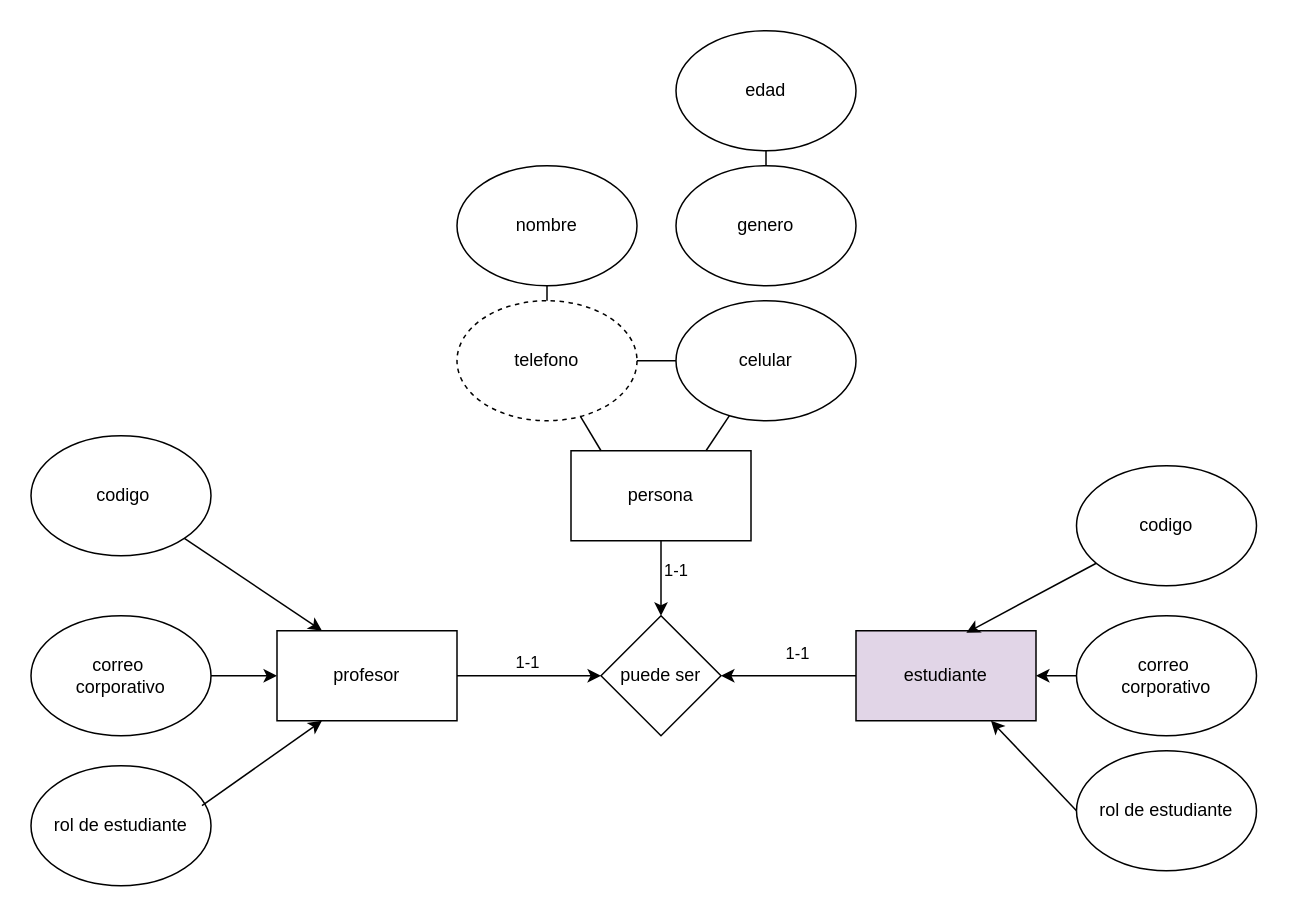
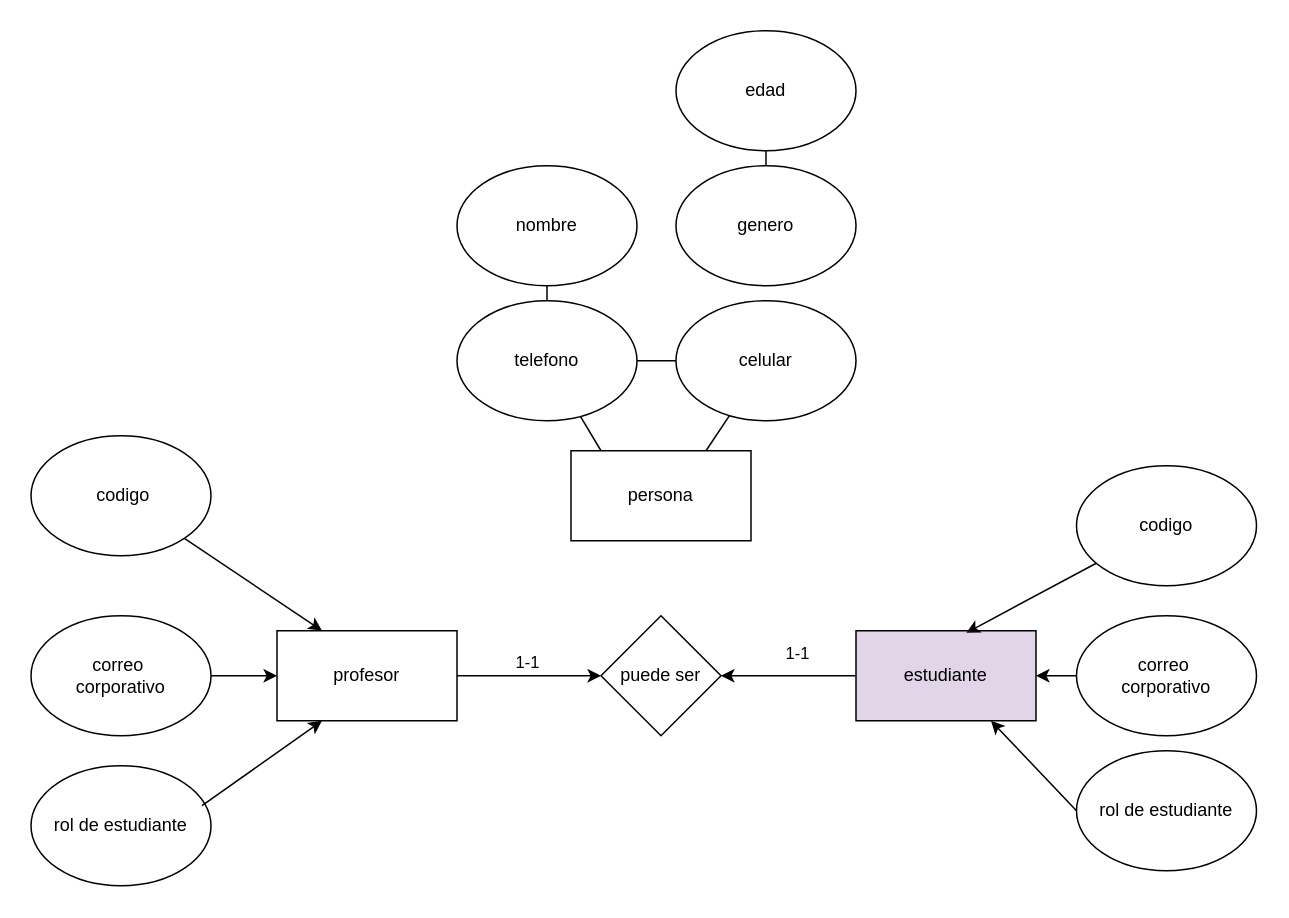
  <mxCell id="0" />
  <mxCell id="1" parent="0" />
  <mxCell id="2" value="persona" style="rounded=0;whiteSpace=wrap;html=1;" vertex="1" parent="1"><mxGeometry x="380" y="300" width="120" height="60" as="geometry" /></mxCell>
  <mxCell id="3" value="profesor" style="rounded=0;whiteSpace=wrap;html=1;" vertex="1" parent="1"><mxGeometry x="184" y="420" width="120" height="60" as="geometry" /></mxCell>
  <mxCell id="4" value="estudiante" style="rounded=0;whiteSpace=wrap;html=1;fillColor=#e1d5e7;" vertex="1" parent="1"><mxGeometry x="570" y="420" width="120" height="60" as="geometry" /></mxCell>
  <mxCell id="5" value="edad" style="ellipse;whiteSpace=wrap;html=1;" vertex="1" parent="1"><mxGeometry x="450" width="120" height="80" as="geometry" y="20" /></mxCell>
  <mxCell id="6" value="nombre" style="ellipse;whiteSpace=wrap;html=1;" vertex="1" parent="1"><mxGeometry x="304" y="110" width="120" height="80" as="geometry" /></mxCell>
  <mxCell id="7" value="celular" style="ellipse;whiteSpace=wrap;html=1;" vertex="1" parent="1"><mxGeometry x="450" y="200" width="120" height="80" as="geometry" /></mxCell>
  <mxCell id="8" value="genero" style="ellipse;whiteSpace=wrap;html=1;" vertex="1" parent="1"><mxGeometry x="450" y="110" width="120" height="80" as="geometry" /></mxCell>
- <mxCell id="9" value="telefono" style="ellipse;whiteSpace=wrap;html=1;dashed=1;" vertex="1" parent="1"><mxGeometry x="304" y="200" width="120" height="80" as="geometry" /></mxCell>
+ <mxCell id="9" value="telefono" style="ellipse;whiteSpace=wrap;html=1;" vertex="1" parent="1"><mxGeometry x="304" y="200" width="120" height="80" as="geometry" /></mxCell>
  <mxCell id="10" value="&amp;nbsp;codigo" style="ellipse;whiteSpace=wrap;html=1;" vertex="1" parent="1"><mxGeometry x="20" y="290" width="120" height="80" as="geometry" /></mxCell>
  <mxCell id="11" value="correo&amp;nbsp;&lt;div&gt;corporativo&lt;/div&gt;" style="ellipse;whiteSpace=wrap;html=1;" vertex="1" parent="1"><mxGeometry x="717" y="410" width="120" height="80" as="geometry" /></mxCell>
  <mxCell id="12" value="rol de estudiante" style="ellipse;whiteSpace=wrap;html=1;" vertex="1" parent="1"><mxGeometry x="20" y="510" width="120" height="80" as="geometry" /></mxCell>
  <mxCell id="13" value="codigo" style="ellipse;whiteSpace=wrap;html=1;" vertex="1" parent="1"><mxGeometry x="717" y="310" width="120" height="80" as="geometry" /></mxCell>
  <mxCell id="14" value="correo&amp;nbsp;&lt;div&gt;corporativo&lt;/div&gt;" style="ellipse;whiteSpace=wrap;html=1;" vertex="1" parent="1"><mxGeometry x="20" y="410" width="120" height="80" as="geometry" /></mxCell>
  <mxCell id="15" value="rol de estudiante" style="ellipse;whiteSpace=wrap;html=1;" vertex="1" parent="1"><mxGeometry x="717" y="500" width="120" height="80" as="geometry" /></mxCell>
  <mxCell id="16" value="" style="endArrow=none;html=1;rounded=0;" edge="1" parent="1" target="9"><mxGeometry width="50" height="50" relative="1" as="geometry"><mxPoint x="400" y="300" as="sourcePoint" /><mxPoint x="450" y="250" as="targetPoint" /></mxGeometry></mxCell>
  <mxCell id="17" value="" style="endArrow=none;html=1;rounded=0;exitX=0.75;exitY=0;exitDx=0;exitDy=0;" edge="1" parent="1" source="2" target="7"><mxGeometry width="50" height="50" relative="1" as="geometry"><mxPoint x="400" y="300" as="sourcePoint" /><mxPoint x="450" y="250" as="targetPoint" /></mxGeometry></mxCell>
  <mxCell id="18" value="" style="endArrow=none;html=1;rounded=0;exitX=0.5;exitY=0;exitDx=0;exitDy=0;" edge="1" parent="1" source="9" target="6"><mxGeometry width="50" height="50" relative="1" as="geometry"><mxPoint x="410" y="310" as="sourcePoint" /><mxPoint x="396" y="287" as="targetPoint" /></mxGeometry></mxCell>
  <mxCell id="19" value="" style="endArrow=none;html=1;rounded=0;entryX=0.5;entryY=1;entryDx=0;entryDy=0;" edge="1" parent="1" source="8" target="5"><mxGeometry width="50" height="50" relative="1" as="geometry"><mxPoint x="400" y="160" as="sourcePoint" /><mxPoint x="450" y="110" as="targetPoint" /></mxGeometry></mxCell>
  <mxCell id="20" value="" style="endArrow=none;html=1;rounded=0;" edge="1" parent="1" source="7" target="9"><mxGeometry width="50" height="50" relative="1" as="geometry"><mxPoint x="400" y="160" as="sourcePoint" /><mxPoint x="450" y="110" as="targetPoint" /></mxGeometry></mxCell>
  <mxCell id="21" value="puede ser" style="rhombus;whiteSpace=wrap;html=1;" vertex="1" parent="1"><mxGeometry x="400" y="410" width="80" height="80" as="geometry" /></mxCell>
- <mxCell id="22" value="1-1" style="endArrow=classic;html=1;rounded=0;exitX=0.5;exitY=1;exitDx=0;exitDy=0;entryX=0.5;entryY=0;entryDx=0;entryDy=0;" edge="1" parent="1" source="2" target="21"><mxGeometry x="-0.2" y="10" width="50" height="50" relative="1" as="geometry"><mxPoint x="400" y="440" as="sourcePoint" /><mxPoint x="450" y="390" as="targetPoint" /><mxPoint as="offset" /></mxGeometry></mxCell>
  <mxCell id="23" value="" style="endArrow=classic;html=1;rounded=0;entryX=0.25;entryY=0;entryDx=0;entryDy=0;" edge="1" parent="1" source="10" target="3"><mxGeometry width="50" height="50" relative="1" as="geometry"><mxPoint x="400" y="440" as="sourcePoint" /><mxPoint x="450" y="390" as="targetPoint" /></mxGeometry></mxCell>
  <mxCell id="24" value="" style="endArrow=classic;html=1;rounded=0;entryX=0;entryY=0.5;entryDx=0;entryDy=0;exitX=1;exitY=0.5;exitDx=0;exitDy=0;" edge="1" parent="1" source="14" target="3"><mxGeometry width="50" height="50" relative="1" as="geometry"><mxPoint x="136" y="275" as="sourcePoint" /><mxPoint x="200" y="310" as="targetPoint" /></mxGeometry></mxCell>
  <mxCell id="25" value="" style="endArrow=classic;html=1;rounded=0;entryX=0.25;entryY=1;entryDx=0;entryDy=0;exitX=0.95;exitY=0.333;exitDx=0;exitDy=0;exitPerimeter=0;" edge="1" parent="1" source="12" target="3"><mxGeometry width="50" height="50" relative="1" as="geometry"><mxPoint x="146" y="285" as="sourcePoint" /><mxPoint x="210" y="320" as="targetPoint" /></mxGeometry></mxCell>
  <mxCell id="26" value="" style="endArrow=classic;html=1;rounded=0;entryX=0.613;entryY=0.023;entryDx=0;entryDy=0;entryPerimeter=0;" edge="1" parent="1" source="13" target="4"><mxGeometry width="50" height="50" relative="1" as="geometry"><mxPoint x="400" y="440" as="sourcePoint" /><mxPoint x="450" y="390" as="targetPoint" /></mxGeometry></mxCell>
  <mxCell id="27" value="" style="endArrow=classic;html=1;rounded=0;exitX=0;exitY=0.5;exitDx=0;exitDy=0;entryX=1;entryY=0.5;entryDx=0;entryDy=0;" edge="1" parent="1" source="11" target="4"><mxGeometry width="50" height="50" relative="1" as="geometry"><mxPoint x="400" y="440" as="sourcePoint" /><mxPoint x="450" y="390" as="targetPoint" /></mxGeometry></mxCell>
  <mxCell id="28" value="" style="endArrow=classic;html=1;rounded=0;exitX=0;exitY=0.5;exitDx=0;exitDy=0;entryX=0.75;entryY=1;entryDx=0;entryDy=0;" edge="1" parent="1" source="15" target="4"><mxGeometry width="50" height="50" relative="1" as="geometry"><mxPoint x="400" y="440" as="sourcePoint" /><mxPoint x="450" y="390" as="targetPoint" /></mxGeometry></mxCell>
  <mxCell id="29" value="" style="endArrow=classic;html=1;rounded=0;exitX=1;exitY=0.5;exitDx=0;exitDy=0;entryX=0;entryY=0.5;entryDx=0;entryDy=0;" edge="1" parent="1" source="3" target="21"><mxGeometry width="50" height="50" relative="1" as="geometry"><mxPoint x="400" y="440" as="sourcePoint" /><mxPoint x="450" y="390" as="targetPoint" /></mxGeometry></mxCell>
  <mxCell id="30" value="1-1" style="edgeLabel;html=1;align=center;verticalAlign=middle;resizable=0;points=[];" vertex="1" connectable="0" parent="29"><mxGeometry x="-0.192" y="-3" relative="1" as="geometry"><mxPoint x="7" y="-13" as="offset" /></mxGeometry></mxCell>
  <mxCell id="31" value="" style="endArrow=classic;html=1;rounded=0;exitX=0;exitY=0.5;exitDx=0;exitDy=0;entryX=1;entryY=0.5;entryDx=0;entryDy=0;" edge="1" parent="1" source="4" target="21"><mxGeometry width="50" height="50" relative="1" as="geometry"><mxPoint x="390" y="340" as="sourcePoint" /><mxPoint x="290" y="340" as="targetPoint" /></mxGeometry></mxCell>
  <mxCell id="32" value="1-1" style="edgeLabel;html=1;align=center;verticalAlign=middle;resizable=0;points=[];" vertex="1" connectable="0" parent="31"><mxGeometry x="-0.192" y="-3" relative="1" as="geometry"><mxPoint x="-4" y="-13" as="offset" /></mxGeometry></mxCell>
